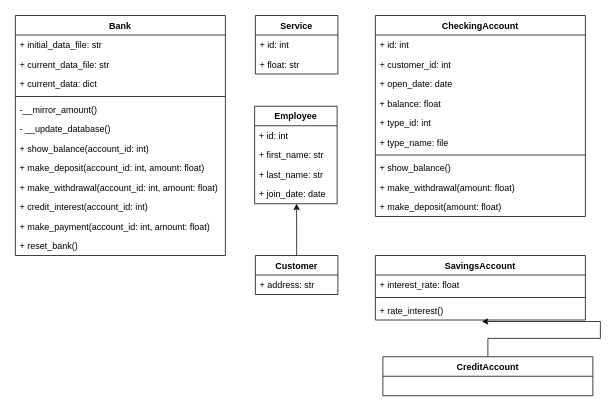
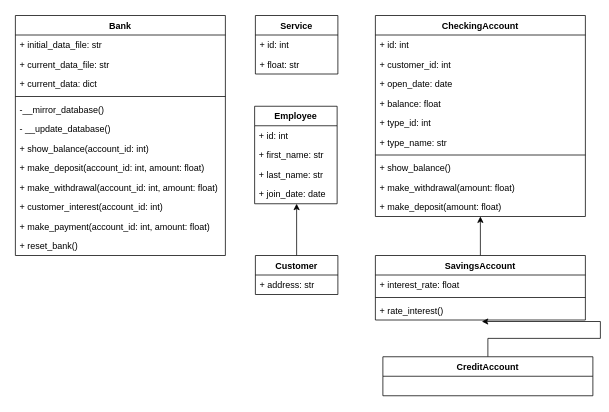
  <mxCell id="0" />
  <mxCell id="1" parent="0" />
  <mxCell id="2" value="Bank" style="swimlane;fontStyle=1;align=center;verticalAlign=top;childLayout=stackLayout;horizontal=1;startSize=26;horizontalStack=0;resizeParent=1;resizeParentMax=0;resizeLast=0;collapsible=1;marginBottom=0;" vertex="1" parent="1"><mxGeometry x="20" y="20" width="280" height="320" as="geometry" /></mxCell>
  <mxCell id="3" value="+ initial_data_file: str" style="text;strokeColor=none;fillColor=none;align=left;verticalAlign=top;spacingLeft=4;spacingRight=4;overflow=hidden;rotatable=0;points=[[0,0.5],[1,0.5]];portConstraint=eastwest;" vertex="1" parent="2"><mxGeometry y="26" width="280" height="26" as="geometry" /></mxCell>
  <mxCell id="4" value="+ current_data_file: str" style="text;strokeColor=none;fillColor=none;align=left;verticalAlign=top;spacingLeft=4;spacingRight=4;overflow=hidden;rotatable=0;points=[[0,0.5],[1,0.5]];portConstraint=eastwest;" vertex="1" parent="2"><mxGeometry y="52" width="280" height="26" as="geometry" /></mxCell>
  <mxCell id="5" value="+ current_data: dict" style="text;strokeColor=none;fillColor=none;align=left;verticalAlign=top;spacingLeft=4;spacingRight=4;overflow=hidden;rotatable=0;points=[[0,0.5],[1,0.5]];portConstraint=eastwest;" vertex="1" parent="2"><mxGeometry y="78" width="280" height="26" as="geometry" /></mxCell>
  <mxCell id="6" value="" style="line;strokeWidth=1;fillColor=none;align=left;verticalAlign=middle;spacingTop=-1;spacingLeft=3;spacingRight=3;rotatable=0;labelPosition=right;points=[];portConstraint=eastwest;" vertex="1" parent="2"><mxGeometry y="104" width="280" height="8" as="geometry" /></mxCell>
- <mxCell id="7" value="-__mirror_amount()" style="text;strokeColor=none;fillColor=none;align=left;verticalAlign=top;spacingLeft=4;spacingRight=4;overflow=hidden;rotatable=0;points=[[0,0.5],[1,0.5]];portConstraint=eastwest;" vertex="1" parent="2"><mxGeometry y="112" width="280" height="26" as="geometry" /></mxCell>
+ <mxCell id="7" value="-__mirror_database()" style="text;strokeColor=none;fillColor=none;align=left;verticalAlign=top;spacingLeft=4;spacingRight=4;overflow=hidden;rotatable=0;points=[[0,0.5],[1,0.5]];portConstraint=eastwest;" vertex="1" parent="2"><mxGeometry y="112" width="280" height="26" as="geometry" /></mxCell>
  <mxCell id="8" value="- __update_database()&#10;" style="text;strokeColor=none;fillColor=none;align=left;verticalAlign=top;spacingLeft=4;spacingRight=4;overflow=hidden;rotatable=0;points=[[0,0.5],[1,0.5]];portConstraint=eastwest;" vertex="1" parent="2"><mxGeometry y="138" width="280" height="26" as="geometry" /></mxCell>
  <mxCell id="9" value="+ show_balance(account_id: int)" style="text;strokeColor=none;fillColor=none;align=left;verticalAlign=top;spacingLeft=4;spacingRight=4;overflow=hidden;rotatable=0;points=[[0,0.5],[1,0.5]];portConstraint=eastwest;" vertex="1" parent="2"><mxGeometry y="164" width="280" height="26" as="geometry" /></mxCell>
  <mxCell id="10" value="+ make_deposit(account_id: int, amount: float)" style="text;strokeColor=none;fillColor=none;align=left;verticalAlign=top;spacingLeft=4;spacingRight=4;overflow=hidden;rotatable=0;points=[[0,0.5],[1,0.5]];portConstraint=eastwest;" vertex="1" parent="2"><mxGeometry y="190" width="280" height="26" as="geometry" /></mxCell>
  <mxCell id="11" value="+ make_withdrawal(account_id: int, amount: float)" style="text;strokeColor=none;fillColor=none;align=left;verticalAlign=top;spacingLeft=4;spacingRight=4;overflow=hidden;rotatable=0;points=[[0,0.5],[1,0.5]];portConstraint=eastwest;" vertex="1" parent="2"><mxGeometry y="216" width="280" height="26" as="geometry" /></mxCell>
- <mxCell id="12" value="+ credit_interest(account_id: int)" style="text;strokeColor=none;fillColor=none;align=left;verticalAlign=top;spacingLeft=4;spacingRight=4;overflow=hidden;rotatable=0;points=[[0,0.5],[1,0.5]];portConstraint=eastwest;" vertex="1" parent="2"><mxGeometry y="242" width="280" height="26" as="geometry" /></mxCell>
+ <mxCell id="12" value="+ customer_interest(account_id: int)" style="text;strokeColor=none;fillColor=none;align=left;verticalAlign=top;spacingLeft=4;spacingRight=4;overflow=hidden;rotatable=0;points=[[0,0.5],[1,0.5]];portConstraint=eastwest;" vertex="1" parent="2"><mxGeometry y="242" width="280" height="26" as="geometry" /></mxCell>
  <mxCell id="13" value="+ make_payment(account_id: int, amount: float)" style="text;strokeColor=none;fillColor=none;align=left;verticalAlign=top;spacingLeft=4;spacingRight=4;overflow=hidden;rotatable=0;points=[[0,0.5],[1,0.5]];portConstraint=eastwest;" vertex="1" parent="2"><mxGeometry y="268" width="280" height="26" as="geometry" /></mxCell>
  <mxCell id="14" value="+ reset_bank()" style="text;strokeColor=none;fillColor=none;align=left;verticalAlign=top;spacingLeft=4;spacingRight=4;overflow=hidden;rotatable=0;points=[[0,0.5],[1,0.5]];portConstraint=eastwest;" vertex="1" parent="2"><mxGeometry y="294" width="280" height="26" as="geometry" /></mxCell>
  <mxCell id="15" value="Service" style="swimlane;fontStyle=1;align=center;verticalAlign=top;childLayout=stackLayout;horizontal=1;startSize=26;horizontalStack=0;resizeParent=1;resizeParentMax=0;resizeLast=0;collapsible=1;marginBottom=0;" vertex="1" parent="1"><mxGeometry x="340" y="20" width="110" height="78" as="geometry" /></mxCell>
  <mxCell id="16" value="+ id: int" style="text;strokeColor=none;fillColor=none;align=left;verticalAlign=top;spacingLeft=4;spacingRight=4;overflow=hidden;rotatable=0;points=[[0,0.5],[1,0.5]];portConstraint=eastwest;" vertex="1" parent="15"><mxGeometry y="26" width="110" height="26" as="geometry" /></mxCell>
  <mxCell id="17" value="+ float: str" style="text;strokeColor=none;fillColor=none;align=left;verticalAlign=top;spacingLeft=4;spacingRight=4;overflow=hidden;rotatable=0;points=[[0,0.5],[1,0.5]];portConstraint=eastwest;" vertex="1" parent="15"><mxGeometry y="52" width="110" height="26" as="geometry" /></mxCell>
  <mxCell id="18" value="Employee" style="swimlane;fontStyle=1;align=center;verticalAlign=top;childLayout=stackLayout;horizontal=1;startSize=26;horizontalStack=0;resizeParent=1;resizeParentMax=0;resizeLast=0;collapsible=1;marginBottom=0;" vertex="1" parent="1"><mxGeometry x="339" y="141" width="110" height="130" as="geometry" /></mxCell>
  <mxCell id="19" value="+ id: int" style="text;strokeColor=none;fillColor=none;align=left;verticalAlign=top;spacingLeft=4;spacingRight=4;overflow=hidden;rotatable=0;points=[[0,0.5],[1,0.5]];portConstraint=eastwest;" vertex="1" parent="18"><mxGeometry y="26" width="110" height="26" as="geometry" /></mxCell>
  <mxCell id="20" value="+ first_name: str" style="text;strokeColor=none;fillColor=none;align=left;verticalAlign=top;spacingLeft=4;spacingRight=4;overflow=hidden;rotatable=0;points=[[0,0.5],[1,0.5]];portConstraint=eastwest;" vertex="1" parent="18"><mxGeometry y="52" width="110" height="26" as="geometry" /></mxCell>
  <mxCell id="21" value="+ last_name: str" style="text;strokeColor=none;fillColor=none;align=left;verticalAlign=top;spacingLeft=4;spacingRight=4;overflow=hidden;rotatable=0;points=[[0,0.5],[1,0.5]];portConstraint=eastwest;" vertex="1" parent="18"><mxGeometry y="78" width="110" height="26" as="geometry" /></mxCell>
  <mxCell id="22" value="+ join_date: date" style="text;strokeColor=none;fillColor=none;align=left;verticalAlign=top;spacingLeft=4;spacingRight=4;overflow=hidden;rotatable=0;points=[[0,0.5],[1,0.5]];portConstraint=eastwest;" vertex="1" parent="18"><mxGeometry y="104" width="110" height="26" as="geometry" /></mxCell>
  <mxCell id="23" style="edgeStyle=orthogonalEdgeStyle;rounded=0;orthogonalLoop=1;jettySize=auto;html=1;exitX=0.5;exitY=0;exitDx=0;exitDy=0;entryX=0.509;entryY=1;entryDx=0;entryDy=0;entryPerimeter=0;" edge="1" parent="1" source="24" target="22"><mxGeometry relative="1" as="geometry" /></mxCell>
  <mxCell id="24" value="Customer" style="swimlane;fontStyle=1;align=center;verticalAlign=top;childLayout=stackLayout;horizontal=1;startSize=26;horizontalStack=0;resizeParent=1;resizeParentMax=0;resizeLast=0;collapsible=1;marginBottom=0;" vertex="1" parent="1"><mxGeometry x="340" y="340" width="110" height="52" as="geometry" /></mxCell>
  <mxCell id="25" value="+ address: str" style="text;strokeColor=none;fillColor=none;align=left;verticalAlign=top;spacingLeft=4;spacingRight=4;overflow=hidden;rotatable=0;points=[[0,0.5],[1,0.5]];portConstraint=eastwest;" vertex="1" parent="24"><mxGeometry y="26" width="110" height="26" as="geometry" /></mxCell>
  <mxCell id="26" value="CheckingAccount" style="swimlane;fontStyle=1;align=center;verticalAlign=top;childLayout=stackLayout;horizontal=1;startSize=26;horizontalStack=0;resizeParent=1;resizeParentMax=0;resizeLast=0;collapsible=1;marginBottom=0;" vertex="1" parent="1"><mxGeometry x="500" y="20" width="280" height="268" as="geometry" /></mxCell>
  <mxCell id="27" value="+ id: int" style="text;strokeColor=none;fillColor=none;align=left;verticalAlign=top;spacingLeft=4;spacingRight=4;overflow=hidden;rotatable=0;points=[[0,0.5],[1,0.5]];portConstraint=eastwest;" vertex="1" parent="26"><mxGeometry y="26" width="280" height="26" as="geometry" /></mxCell>
  <mxCell id="28" value="+ customer_id: int" style="text;strokeColor=none;fillColor=none;align=left;verticalAlign=top;spacingLeft=4;spacingRight=4;overflow=hidden;rotatable=0;points=[[0,0.5],[1,0.5]];portConstraint=eastwest;" vertex="1" parent="26"><mxGeometry y="52" width="280" height="26" as="geometry" /></mxCell>
  <mxCell id="29" value="+ open_date: date" style="text;strokeColor=none;fillColor=none;align=left;verticalAlign=top;spacingLeft=4;spacingRight=4;overflow=hidden;rotatable=0;points=[[0,0.5],[1,0.5]];portConstraint=eastwest;" vertex="1" parent="26"><mxGeometry y="78" width="280" height="26" as="geometry" /></mxCell>
  <mxCell id="30" value="+ balance: float" style="text;strokeColor=none;fillColor=none;align=left;verticalAlign=top;spacingLeft=4;spacingRight=4;overflow=hidden;rotatable=0;points=[[0,0.5],[1,0.5]];portConstraint=eastwest;" vertex="1" parent="26"><mxGeometry y="104" width="280" height="26" as="geometry" /></mxCell>
  <mxCell id="31" value="+ type_id: int" style="text;strokeColor=none;fillColor=none;align=left;verticalAlign=top;spacingLeft=4;spacingRight=4;overflow=hidden;rotatable=0;points=[[0,0.5],[1,0.5]];portConstraint=eastwest;" vertex="1" parent="26"><mxGeometry y="130" width="280" height="26" as="geometry" /></mxCell>
- <mxCell id="32" value="+ type_name: file" style="text;strokeColor=none;fillColor=none;align=left;verticalAlign=top;spacingLeft=4;spacingRight=4;overflow=hidden;rotatable=0;points=[[0,0.5],[1,0.5]];portConstraint=eastwest;" vertex="1" parent="26"><mxGeometry y="156" width="280" height="26" as="geometry" /></mxCell>
+ <mxCell id="32" value="+ type_name: str" style="text;strokeColor=none;fillColor=none;align=left;verticalAlign=top;spacingLeft=4;spacingRight=4;overflow=hidden;rotatable=0;points=[[0,0.5],[1,0.5]];portConstraint=eastwest;" vertex="1" parent="26"><mxGeometry y="156" width="280" height="26" as="geometry" /></mxCell>
  <mxCell id="33" value="" style="line;strokeWidth=1;fillColor=none;align=left;verticalAlign=middle;spacingTop=-1;spacingLeft=3;spacingRight=3;rotatable=0;labelPosition=right;points=[];portConstraint=eastwest;" vertex="1" parent="26"><mxGeometry y="182" width="280" height="8" as="geometry" /></mxCell>
  <mxCell id="34" value="+ show_balance()" style="text;strokeColor=none;fillColor=none;align=left;verticalAlign=top;spacingLeft=4;spacingRight=4;overflow=hidden;rotatable=0;points=[[0,0.5],[1,0.5]];portConstraint=eastwest;" vertex="1" parent="26"><mxGeometry y="190" width="280" height="26" as="geometry" /></mxCell>
  <mxCell id="35" value="+ make_withdrawal(amount: float)" style="text;strokeColor=none;fillColor=none;align=left;verticalAlign=top;spacingLeft=4;spacingRight=4;overflow=hidden;rotatable=0;points=[[0,0.5],[1,0.5]];portConstraint=eastwest;" vertex="1" parent="26"><mxGeometry y="216" width="280" height="26" as="geometry" /></mxCell>
  <mxCell id="36" value="+ make_deposit(amount: float)" style="text;strokeColor=none;fillColor=none;align=left;verticalAlign=top;spacingLeft=4;spacingRight=4;overflow=hidden;rotatable=0;points=[[0,0.5],[1,0.5]];portConstraint=eastwest;" vertex="1" parent="26"><mxGeometry y="242" width="280" height="26" as="geometry" /></mxCell>
+ <mxCell id="37" style="edgeStyle=orthogonalEdgeStyle;rounded=0;orthogonalLoop=1;jettySize=auto;html=1;exitX=0.5;exitY=0;exitDx=0;exitDy=0;entryX=0.5;entryY=1;entryDx=0;entryDy=0;entryPerimeter=0;" edge="1" parent="1" source="38" target="36"><mxGeometry relative="1" as="geometry" /></mxCell>
  <mxCell id="38" value="SavingsAccount" style="swimlane;fontStyle=1;align=center;verticalAlign=top;childLayout=stackLayout;horizontal=1;startSize=26;horizontalStack=0;resizeParent=1;resizeParentMax=0;resizeLast=0;collapsible=1;marginBottom=0;" vertex="1" parent="1"><mxGeometry x="500" y="340" width="280" height="86" as="geometry" /></mxCell>
  <mxCell id="39" value="+ interest_rate: float" style="text;strokeColor=none;fillColor=none;align=left;verticalAlign=top;spacingLeft=4;spacingRight=4;overflow=hidden;rotatable=0;points=[[0,0.5],[1,0.5]];portConstraint=eastwest;" vertex="1" parent="38"><mxGeometry y="26" width="280" height="26" as="geometry" /></mxCell>
  <mxCell id="40" value="" style="line;strokeWidth=1;fillColor=none;align=left;verticalAlign=middle;spacingTop=-1;spacingLeft=3;spacingRight=3;rotatable=0;labelPosition=right;points=[];portConstraint=eastwest;" vertex="1" parent="38"><mxGeometry y="52" width="280" height="8" as="geometry" /></mxCell>
  <mxCell id="41" value="+ rate_interest()" style="text;strokeColor=none;fillColor=none;align=left;verticalAlign=top;spacingLeft=4;spacingRight=4;overflow=hidden;rotatable=0;points=[[0,0.5],[1,0.5]];portConstraint=eastwest;" vertex="1" parent="38"><mxGeometry y="60" width="280" height="26" as="geometry" /></mxCell>
  <mxCell id="42" style="edgeStyle=orthogonalEdgeStyle;rounded=0;orthogonalLoop=1;jettySize=auto;html=1;exitX=0.5;exitY=0;exitDx=0;exitDy=0;entryX=0.507;entryY=1.077;entryDx=0;entryDy=0;entryPerimeter=0;" edge="1" parent="1" source="43" target="41"><mxGeometry relative="1" as="geometry" /></mxCell>
  <mxCell id="43" value="CreditAccount" style="swimlane;fontStyle=1;align=center;verticalAlign=top;childLayout=stackLayout;horizontal=1;startSize=26;horizontalStack=0;resizeParent=1;resizeParentMax=0;resizeLast=0;collapsible=1;marginBottom=0;" vertex="1" parent="1"><mxGeometry x="510" y="475" width="280" height="52" as="geometry" /></mxCell>
